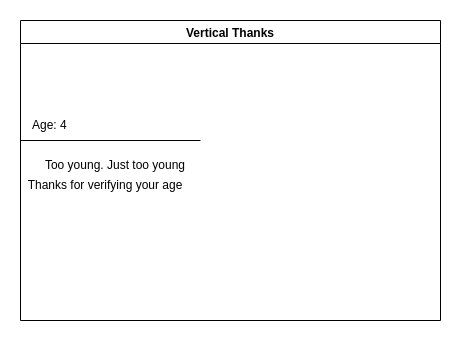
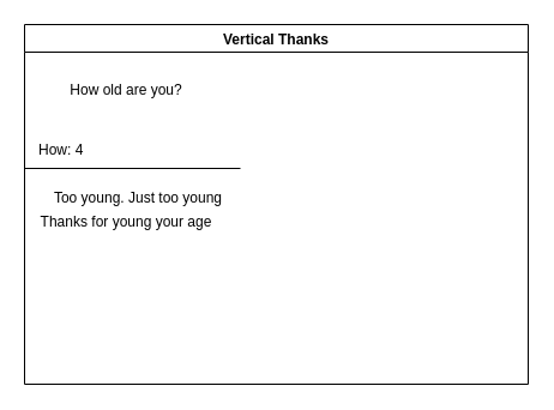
  <mxCell id="0" />
  <mxCell id="1" parent="0" />
  <mxCell id="2" value="Vertical Thanks" style="swimlane;" vertex="1" parent="1"><mxGeometry x="20" y="20" width="420" height="300" as="geometry" /></mxCell>
- <mxCell id="4" value="Age: 4" style="text;html=1;strokeColor=none;fillColor=none;align=left;verticalAlign=middle;whiteSpace=wrap;rounded=0;" vertex="1" parent="2"><mxGeometry x="10" y="90" width="170" height="30" as="geometry" /></mxCell>
+ <mxCell id="3" value="How old are you?" style="text;html=1;strokeColor=none;fillColor=none;align=center;verticalAlign=middle;whiteSpace=wrap;rounded=0;" vertex="1" parent="2"><mxGeometry y="40" width="170" height="30" as="geometry" /></mxCell>
+ <mxCell id="4" value="How: 4" style="text;html=1;strokeColor=none;fillColor=none;align=left;verticalAlign=middle;whiteSpace=wrap;rounded=0;" vertex="1" parent="2"><mxGeometry x="10" y="90" width="170" height="30" as="geometry" /></mxCell>
  <mxCell id="5" value="Too young. Just too young" style="text;html=1;strokeColor=none;fillColor=none;align=center;verticalAlign=middle;whiteSpace=wrap;rounded=0;" vertex="1" parent="2"><mxGeometry y="130" width="190" height="30" as="geometry" /></mxCell>
- <mxCell id="6" value="Thanks for verifying your age" style="text;html=1;strokeColor=none;fillColor=none;align=center;verticalAlign=middle;whiteSpace=wrap;rounded=0;" vertex="1" parent="2"><mxGeometry y="150" width="170" height="30" as="geometry" /></mxCell>
+ <mxCell id="6" value="Thanks for young your age" style="text;html=1;strokeColor=none;fillColor=none;align=center;verticalAlign=middle;whiteSpace=wrap;rounded=0;" vertex="1" parent="2"><mxGeometry y="150" width="170" height="30" as="geometry" /></mxCell>
  <mxCell id="7" value="" style="endArrow=none;html=1;" edge="1" parent="1"><mxGeometry width="50" height="50" relative="1" as="geometry"><mxPoint x="20" y="140" as="sourcePoint" /><mxPoint x="200" y="140" as="targetPoint" /><Array as="points" /></mxGeometry></mxCell>
